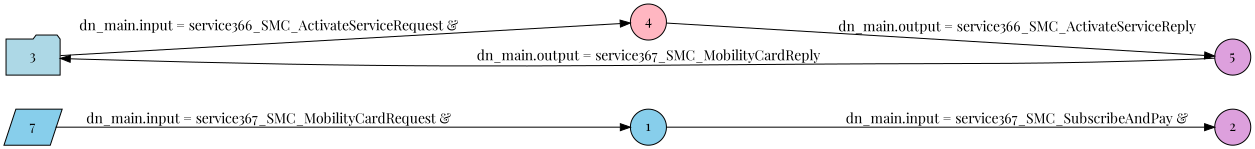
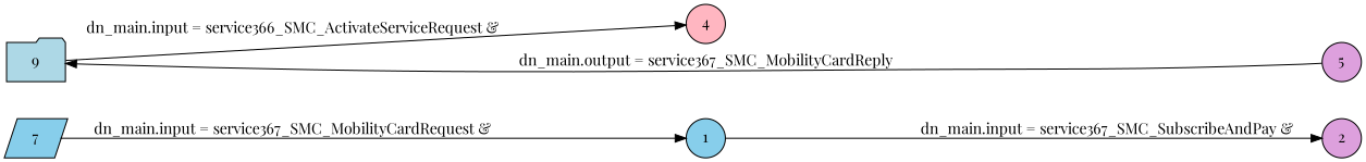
  digraph {
    fontname="Playfair Display"
    rankdir=LR
    node [fillcolor=skyblue fontname="Playfair Display" shape=circle style=filled]
    edge [fontname="Playfair Display" style=solid]
    n1 [label=7 shape=parallelogram]
    1
    2 [fillcolor=plum]
-   3 [fillcolor=lightblue shape=folder]
+   3 [fillcolor=lightblue shape=folder label=9]
    4 [fillcolor=lightpink]
    5 [fillcolor=plum]
    n1 -> 1 [label="dn_main.input = service367_SMC_MobilityCardRequest &\n"]
    1 -> 2 [label="dn_main.input = service367_SMC_SubscribeAndPay &\n"]
    3 -> 4 [label="dn_main.input = service366_SMC_ActivateServiceRequest &\n"]
-   4 -> 5 [label="dn_main.output = service366_SMC_ActivateServiceReply"]
    5 -> 3 [label="dn_main.output = service367_SMC_MobilityCardReply"]
  }
